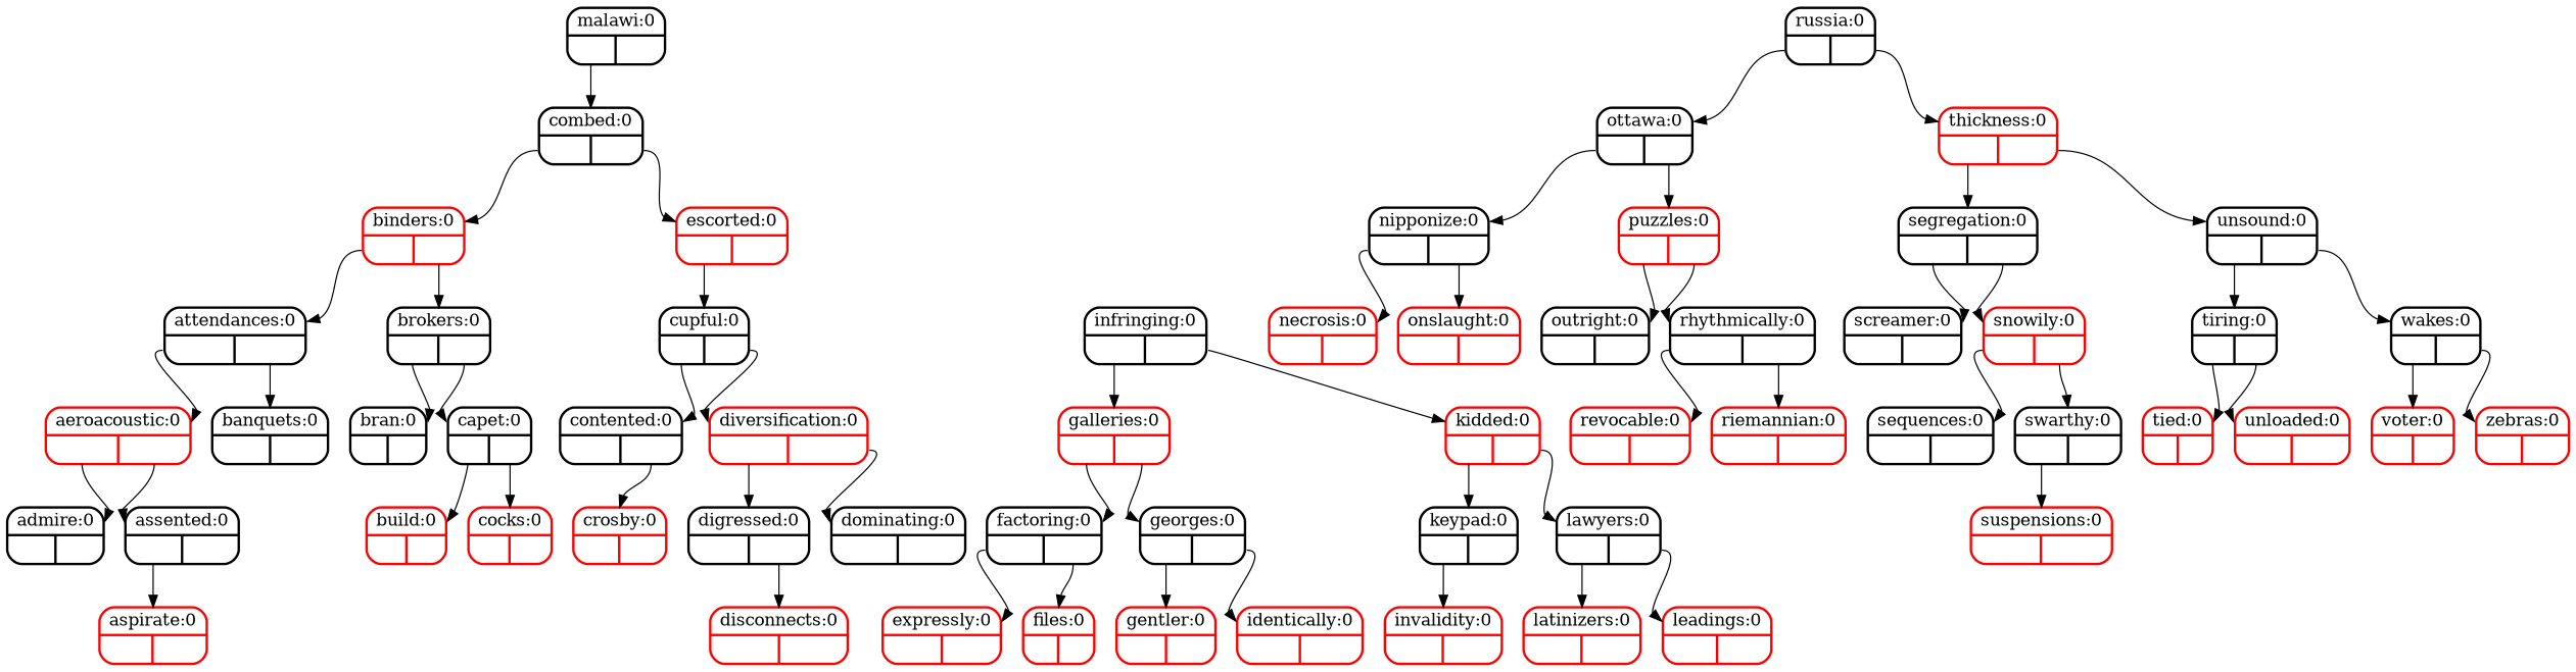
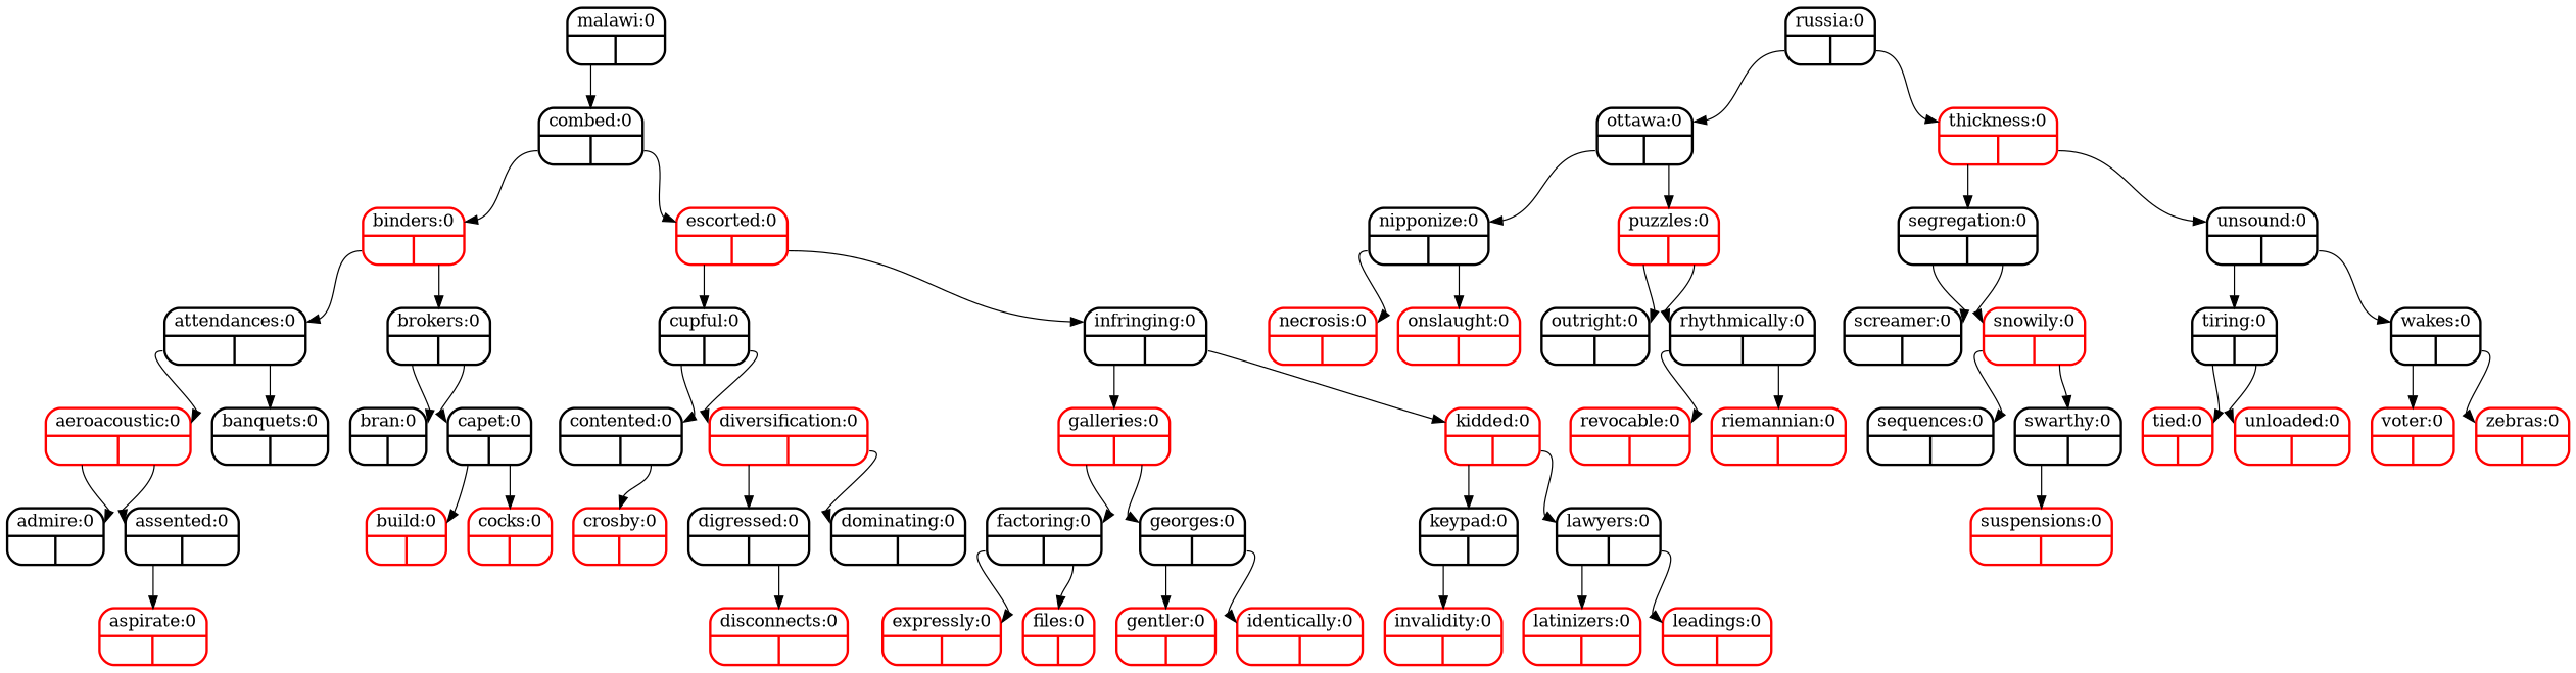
  digraph {
    node [color=black penwidth=2 shape=Mrecord]
    edge [headport=f0 tailport=f1]
    n1 [label="{<f0>malawi:0|{<f1>|<f2>}}"]
    n2 [label="{<f0>combed:0|{<f1>|<f2>}}"]
    n3 [color=red label="{<f0>binders:0|{<f1>|<f2>}}"]
    n4 [color=red label="{<f0>escorted:0|{<f1>|<f2>}}"]
    n5 [label="{<f0>russia:0|{<f1>|<f2>}}"]
    n6 [label="{<f0>ottawa:0|{<f1>|<f2>}}"]
    n7 [color=red label="{<f0>thickness:0|{<f1>|<f2>}}"]
    n8 [label="{<f0>attendances:0|{<f1>|<f2>}}"]
    n9 [label="{<f0>brokers:0|{<f1>|<f2>}}"]
    n10 [label="{<f0>cupful:0|{<f1>|<f2>}}"]
    n11 [label="{<f0>infringing:0|{<f1>|<f2>}}"]
    n12 [color=red label="{<f0>aeroacoustic:0|{<f1>|<f2>}}"]
    n13 [label="{<f0>banquets:0|{<f1>|<f2>}}"]
    n14 [label="{<f0>bran:0|{<f1>|<f2>}}"]
    n15 [label="{<f0>capet:0|{<f1>|<f2>}}"]
    n16 [label="{<f0>admire:0|{<f1>|<f2>}}"]
    n17 [label="{<f0>assented:0|{<f1>|<f2>}}"]
    n18 [color=red label="{<f0>aspirate:0|{<f1>|<f2>}}"]
    n19 [color=red label="{<f0>build:0|{<f1>|<f2>}}"]
    n20 [color=red label="{<f0>cocks:0|{<f1>|<f2>}}"]
    n21 [label="{<f0>contented:0|{<f1>|<f2>}}"]
    n22 [color=red label="{<f0>diversification:0|{<f1>|<f2>}}"]
    n23 [color=red label="{<f0>galleries:0|{<f1>|<f2>}}"]
    n24 [color=red label="{<f0>kidded:0|{<f1>|<f2>}}"]
    n25 [color=red label="{<f0>crosby:0|{<f1>|<f2>}}"]
    n26 [label="{<f0>digressed:0|{<f1>|<f2>}}"]
    n27 [label="{<f0>dominating:0|{<f1>|<f2>}}"]
    n28 [color=red label="{<f0>disconnects:0|{<f1>|<f2>}}"]
    n29 [label="{<f0>factoring:0|{<f1>|<f2>}}"]
    n30 [label="{<f0>georges:0|{<f1>|<f2>}}"]
    n31 [label="{<f0>keypad:0|{<f1>|<f2>}}"]
    n32 [label="{<f0>lawyers:0|{<f1>|<f2>}}"]
    n33 [color=red label="{<f0>expressly:0|{<f1>|<f2>}}"]
    n34 [color=red label="{<f0>files:0|{<f1>|<f2>}}"]
    n35 [color=red label="{<f0>gentler:0|{<f1>|<f2>}}"]
    n36 [color=red label="{<f0>identically:0|{<f1>|<f2>}}"]
    n37 [color=red label="{<f0>invalidity:0|{<f1>|<f2>}}"]
    n38 [color=red label="{<f0>latinizers:0|{<f1>|<f2>}}"]
    n39 [color=red label="{<f0>leadings:0|{<f1>|<f2>}}"]
    n40 [label="{<f0>nipponize:0|{<f1>|<f2>}}"]
    n41 [color=red label="{<f0>puzzles:0|{<f1>|<f2>}}"]
    n42 [label="{<f0>segregation:0|{<f1>|<f2>}}"]
    n43 [label="{<f0>unsound:0|{<f1>|<f2>}}"]
    n44 [color=red label="{<f0>necrosis:0|{<f1>|<f2>}}"]
    n45 [color=red label="{<f0>onslaught:0|{<f1>|<f2>}}"]
    n46 [label="{<f0>outright:0|{<f1>|<f2>}}"]
    n47 [label="{<f0>rhythmically:0|{<f1>|<f2>}}"]
    n48 [color=red label="{<f0>revocable:0|{<f1>|<f2>}}"]
    n49 [color=red label="{<f0>riemannian:0|{<f1>|<f2>}}"]
    n50 [label="{<f0>screamer:0|{<f1>|<f2>}}"]
    n51 [color=red label="{<f0>snowily:0|{<f1>|<f2>}}"]
    n52 [label="{<f0>tiring:0|{<f1>|<f2>}}"]
    n53 [label="{<f0>wakes:0|{<f1>|<f2>}}"]
    n54 [label="{<f0>sequences:0|{<f1>|<f2>}}"]
    n55 [label="{<f0>swarthy:0|{<f1>|<f2>}}"]
    n56 [color=red label="{<f0>suspensions:0|{<f1>|<f2>}}"]
    n57 [color=red label="{<f0>tied:0|{<f1>|<f2>}}"]
    n58 [color=red label="{<f0>unloaded:0|{<f1>|<f2>}}"]
    n59 [color=red label="{<f0>voter:0|{<f1>|<f2>}}"]
    n60 [color=red label="{<f0>zebras:0|{<f1>|<f2>}}"]
    n1 -> n2
    n2 -> n3
    n2 -> n4 [tailport=f2]
    n3 -> n8
    n3 -> n9 [tailport=f2]
    n4 -> n10
+   n4 -> n11 [tailport=f2]
    n5 -> n6
    n5 -> n7 [tailport=f2]
    n6 -> n40
    n6 -> n41 [tailport=f2]
    n7 -> n42
    n7 -> n43 [tailport=f2]
    n8 -> n12
    n8 -> n13 [tailport=f2]
    n9 -> n14
    n9 -> n15 [tailport=f2]
    n10 -> n21
    n10 -> n22 [tailport=f2]
    n11 -> n23
    n11 -> n24 [tailport=f2]
    n12 -> n16
    n12 -> n17 [tailport=f2]
    n15 -> n19
    n15 -> n20 [tailport=f2]
    n17 -> n18
    n21 -> n25 [tailport=f2]
    n22 -> n26
    n22 -> n27 [tailport=f2]
    n23 -> n29
    n23 -> n30 [tailport=f2]
    n24 -> n31
    n24 -> n32 [tailport=f2]
    n26 -> n28 [tailport=f2]
    n29 -> n33
    n29 -> n34 [tailport=f2]
    n30 -> n35
    n30 -> n36 [tailport=f2]
    n31 -> n37
    n32 -> n38
    n32 -> n39 [tailport=f2]
    n40 -> n44
    n40 -> n45 [tailport=f2]
    n41 -> n46
    n41 -> n47 [tailport=f2]
    n42 -> n50
    n42 -> n51 [tailport=f2]
    n43 -> n52
    n43 -> n53 [tailport=f2]
    n47 -> n48
    n47 -> n49 [tailport=f2]
    n51 -> n54
    n51 -> n55 [tailport=f2]
    n52 -> n57
    n52 -> n58 [tailport=f2]
    n53 -> n59
    n53 -> n60 [tailport=f2]
    n55 -> n56
  }
